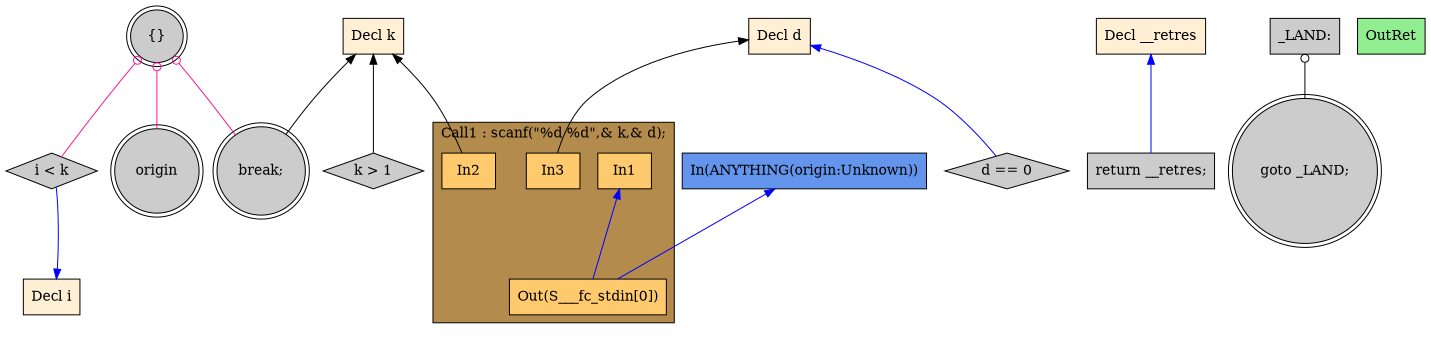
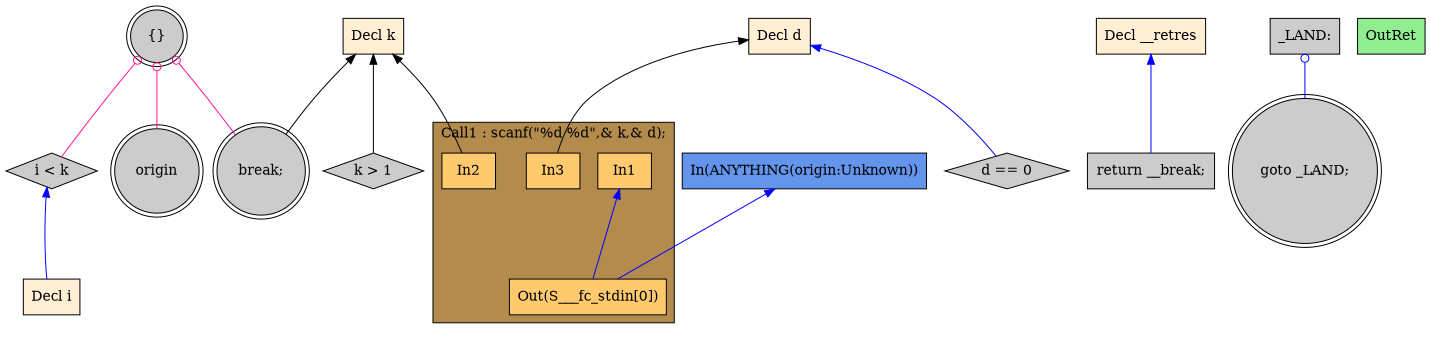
  digraph {
    rankdir=TB
    node [fillcolor="#CCCCCC" shape=box style=filled]
    edge [color=blue dir=back]
    n1 [fillcolor="#FFCA6E" label=In1]
    n2 [fillcolor="#FFCA6E" label=In2]
    n3 [fillcolor="#FFCA6E" label=In3]
    n4 [fillcolor="#FFCA6E" label="Out(S___fc_stdin[0])"]
    n5 [fillcolor="#FFEFD5" label="Decl k"]
    n6 [label="k > 1" shape=diamond]
    n7 [label="break;" shape=doublecircle]
    n8 [label="i < k" shape=diamond]
    n9 [fillcolor="#FFEFD5" label="Decl d"]
    n10 [label="d == 0" shape=diamond]
    n11 [fillcolor="#FFEFD5" label="Decl i"]
    n12 [fillcolor="#FFEFD5" label="Decl __retres"]
-   n13 [label="return __retres;"]
+   n13 [label="return __break;"]
    n14 [label="goto _LAND;" shape=doublecircle]
    n15 [label="_LAND:"]
    n16 [label="{}" shape=doublecircle]
    n17 [label=origin shape=doublecircle]
    n18 [fillcolor="#90EE90" label=OutRet]
    n19 [fillcolor="#6495ED" label="In(ANYTHING(origin:Unknown))"]
    subgraph cluster_1 {
      fillcolor="#B38B4D"
      label="Call1 : scanf(\"%d %d\",& k,& d);"
      style=filled
      n1
      n2
      n3
      n4
    }
    n1 -> n4
    n5 -> n2 [color=black]
    n5 -> n6 [color=black]
    n5 -> n7 [color=black]
    n9 -> n3 [color=black]
    n9 -> n10
-   n11 -> n8
+   n8 -> n11
    n12 -> n13
-   n15 -> n14 [arrowtail=odot color=black]
+   n15 -> n14 [arrowtail=odot]
    n16 -> n7 [arrowtail=odot color=deeppink]
    n16 -> n8 [arrowtail=odot color=deeppink]
    n16 -> n17 [arrowtail=odot color=deeppink]
    n19 -> n4
  }
